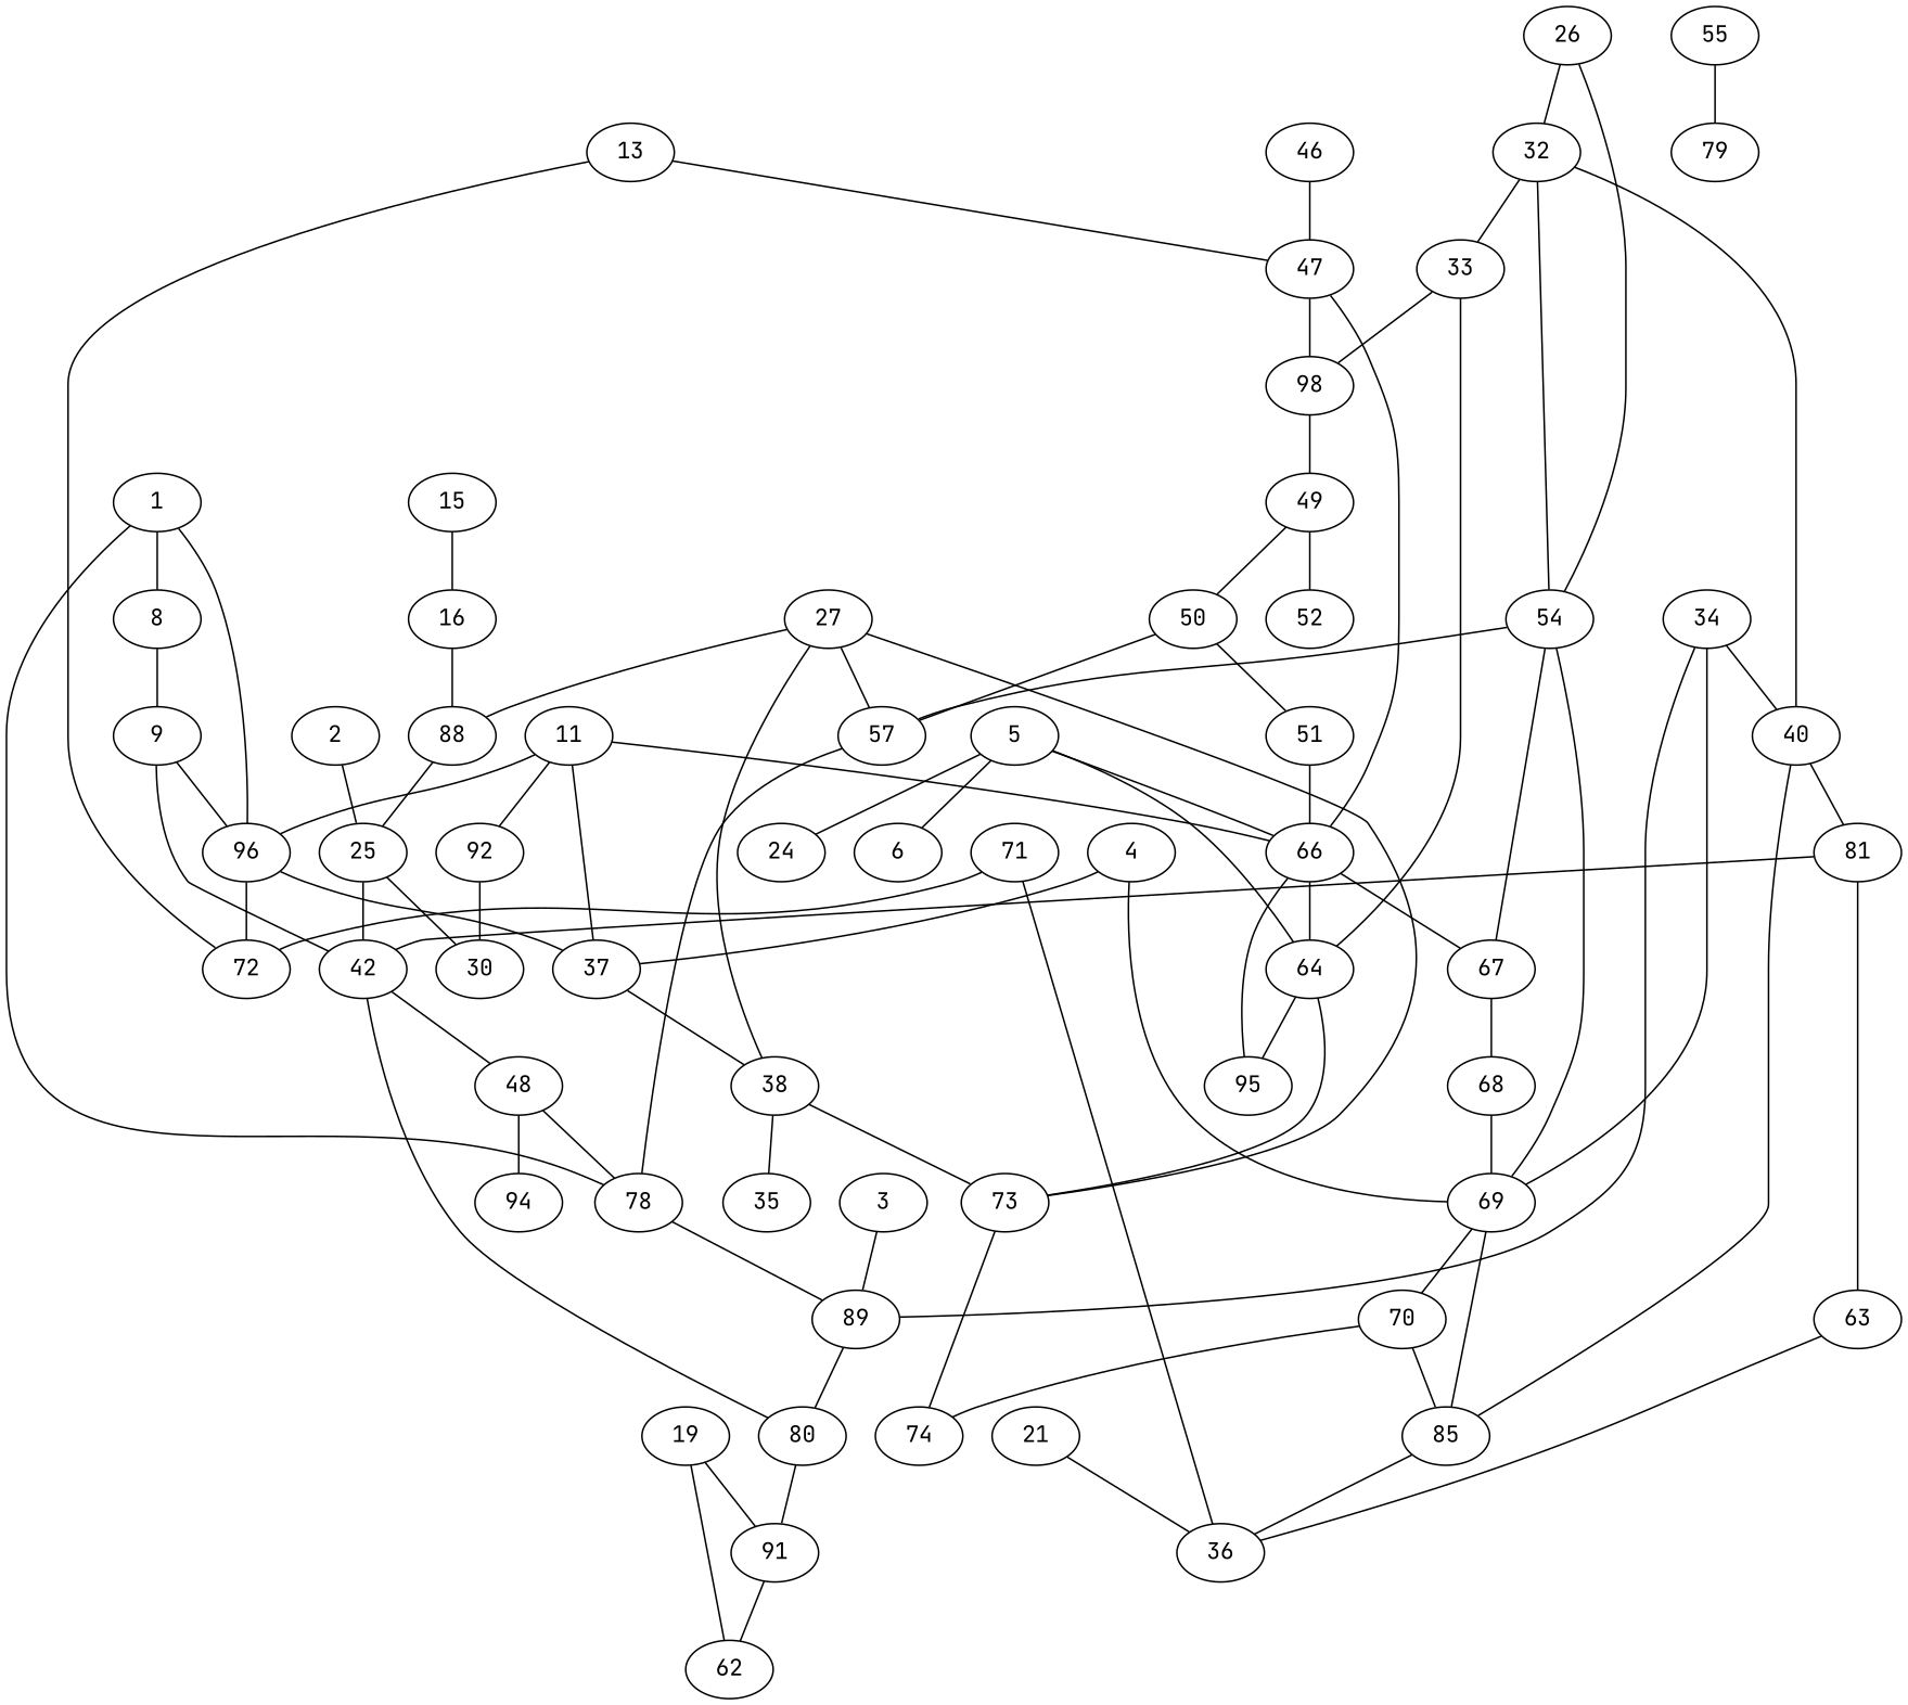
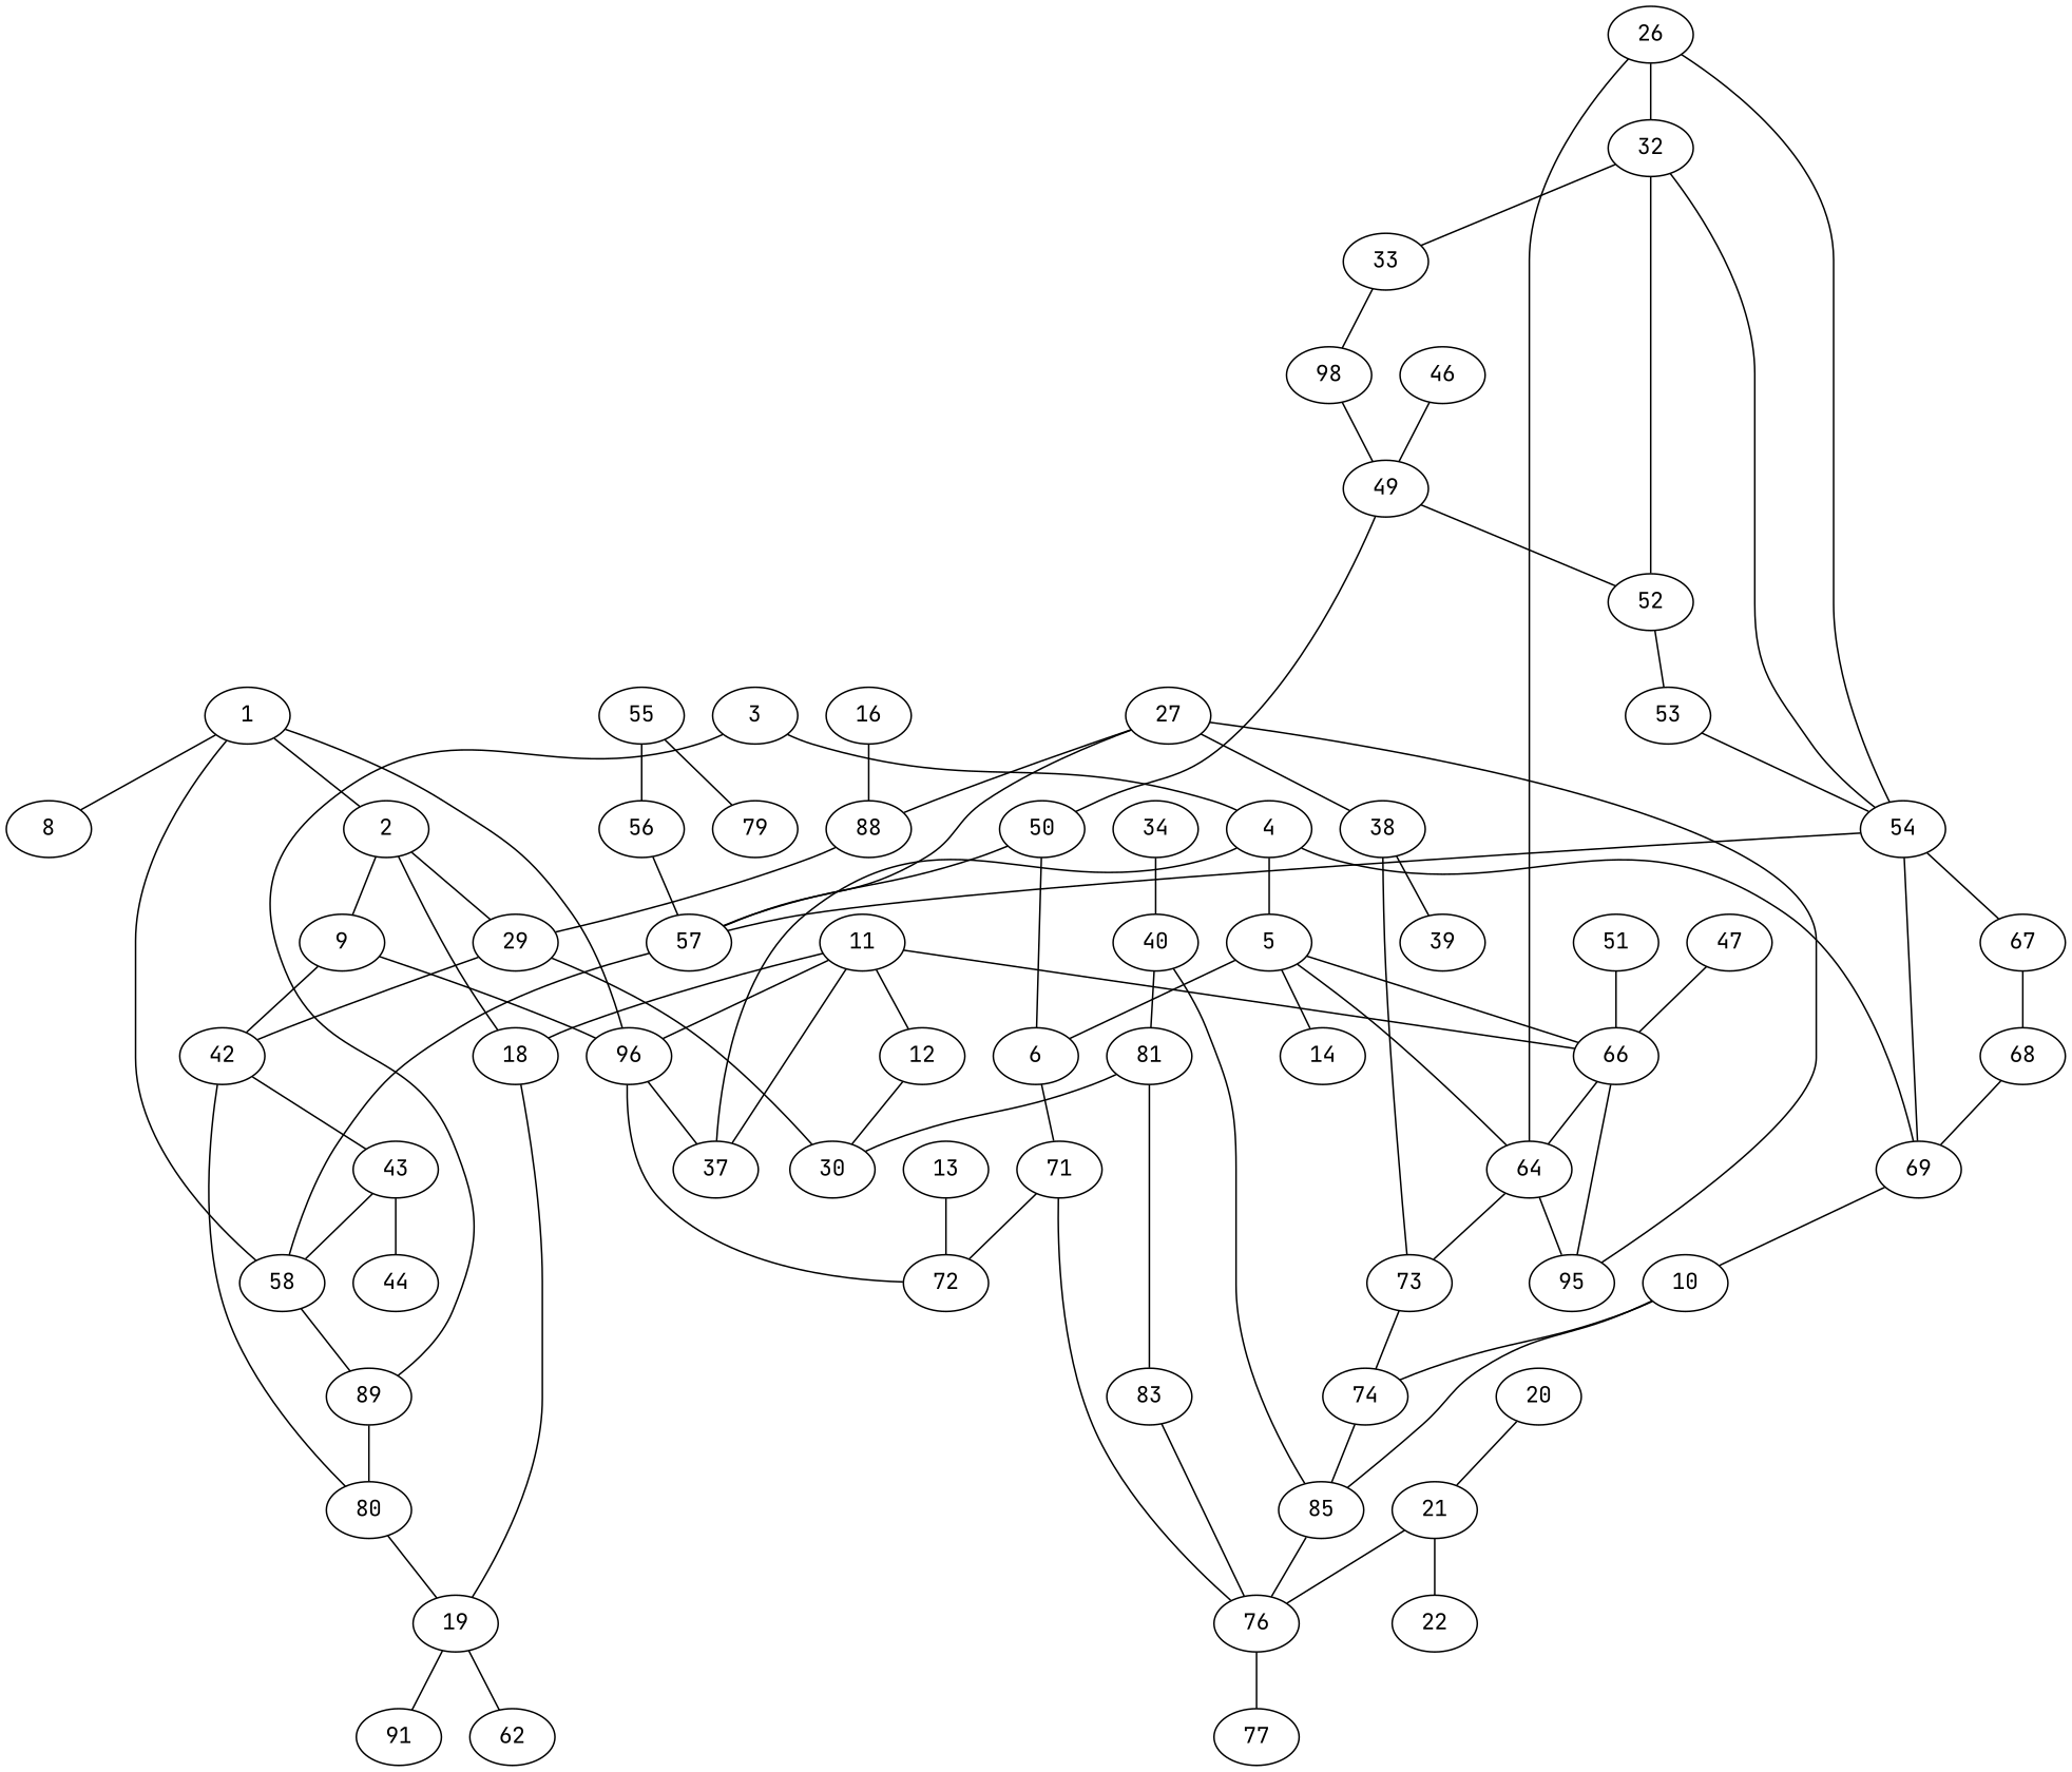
  graph {
    fontname="JetBrains Mono"
    node [fontname="JetBrains Mono"]
    edge [fontname="JetBrains Mono"]
    1
    2
    n3 [label=96]
-   58 [label=78]
+   58
    8
-   29 [label=25]
+   29
+   18
    37
    38
    72
    n11 [label=89]
    9
    3
    4
    42
    30
    19
    73
-   39 [label=35]
+   39
    n20 [label=80]
    5
    69
-   43 [label=48]
+   43
    62
    n25 [label=91]
    6
    66
-   24
+   24 [label=14]
    64
-   70
+   70 [label=10]
    71
    67
    n33 [label=95]
    74
    n35 [label=85]
    33
    n37 [label=98]
-   76 [label=36]
+   76
    68
    34
    40
    49
+   77
    11
-   12 [label=92]
-   63
-   44 [label=94]
+   12
+   63 [label=83]
+   44
    13
    47
-   15
    16
    46
    n53 [label=88]
+   20
    21
+   22
    26
    32
    54
    27
    57
    n62 [label=81]
    55
+   56
    79
    50
    52
    51
+   53
+   1 -- 2
    1 -- n3
    1 -- 58
    1 -- 8
    2 -- 29
+   2 -- 18
    n3 -- 37
    n3 -- 72
    58 -- n11
-   8 -- 9
+   2 -- 9
    29 -- 42
    29 -- 30
-   37 -- 38
+   18 -- 19
    38 -- 73
    38 -- 39
    n11 -- n20
    9 -- n3
    9 -- 42
    3 -- n11
+   3 -- 4
    4 -- 37
+   4 -- 5
    4 -- 69
    42 -- n20
    42 -- 43
    19 -- 62
    19 -- n25
    73 -- 74
-   n20 -- n25
+   n20 -- 19
    5 -- 6
    5 -- 66
    5 -- 24
    5 -- 64
    69 -- 70
    43 -- 58
    43 -- 44
-   n25 -- 62
+   6 -- 71
    66 -- 64
-   66 -- 67
    64 -- 73
    64 -- n33
    70 -- 74
    70 -- n35
    71 -- 72
    71 -- 76
    67 -- 68
    n33 -- 66
-   69 -- n35
+   74 -- n35
    n35 -- 76
-   33 -- 64
+   26 -- 64
    33 -- n37
    n37 -- 49
+   76 -- 77
    68 -- 69
-   34 -- n11
-   34 -- 69
    34 -- 40
    40 -- n35
    40 -- n62
    49 -- 50
    49 -- 52
    11 -- n3
+   11 -- 18
    11 -- 37
    11 -- 66
    11 -- 12
    12 -- 30
    63 -- 76
    13 -- 72
-   13 -- 47
    47 -- 66
-   47 -- n37
-   15 -- 16
    16 -- n53
-   46 -- 47
+   46 -- 49
    n53 -- 29
+   20 -- 21
    21 -- 76
+   21 -- 22
    26 -- 32
    26 -- 54
    32 -- 33
-   32 -- 40
+   32 -- 52
    32 -- 54
    54 -- 69
    54 -- 67
    54 -- 57
    27 -- 38
-   27 -- 73
+   27 -- n33
    27 -- n53
    27 -- 57
    57 -- 58
-   n62 -- 42
+   n62 -- 30
    n62 -- 63
+   55 -- 56
    55 -- 79
+   56 -- 57
    50 -- 57
-   50 -- 51
+   50 -- 6
+   52 -- 53
    51 -- 66
+   53 -- 54
  }
